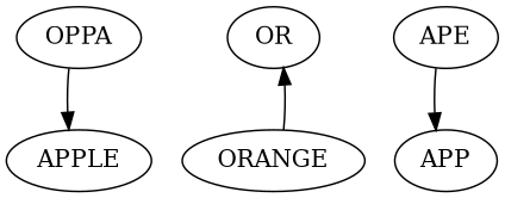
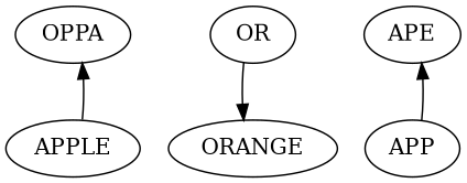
  digraph {
    n1 [label=OPPA]
    n2 [label=APPLE]
    n3 [label=OR]
    n4 [label=ORANGE]
    n5 [label=APE]
    n6 [label=APP]
-   n1 -> n2
-   n4 -> n3
-   n5 -> n6
+   n2 -> n1
+   n3 -> n4
+   n6 -> n5
  }
